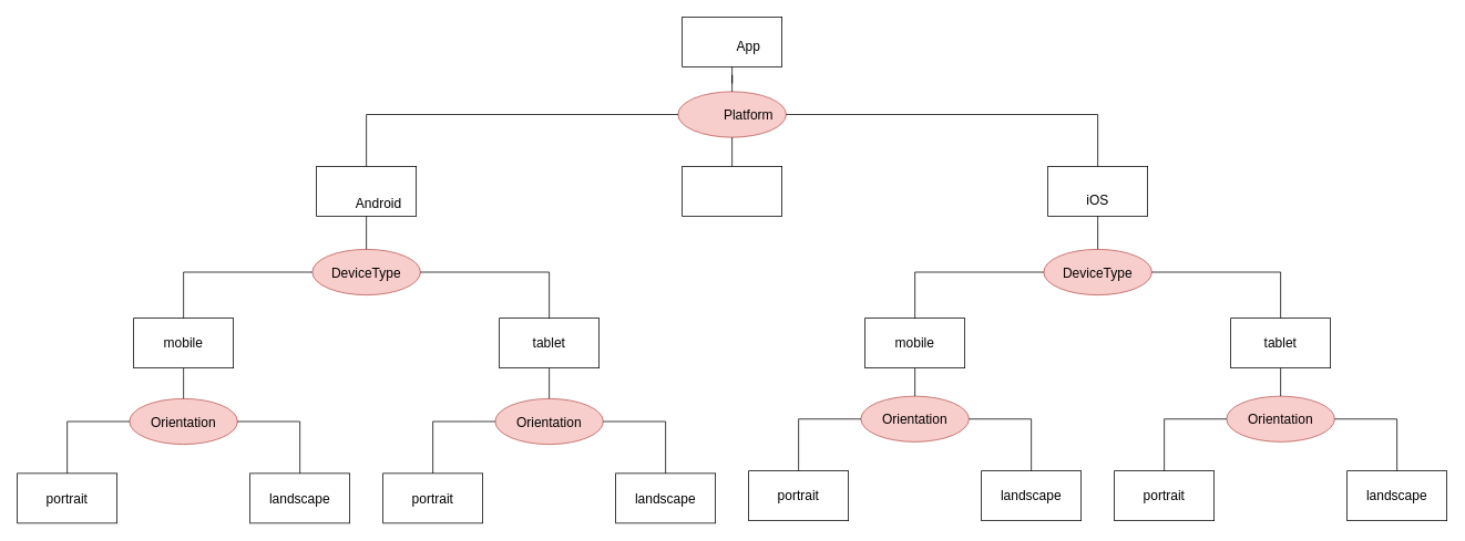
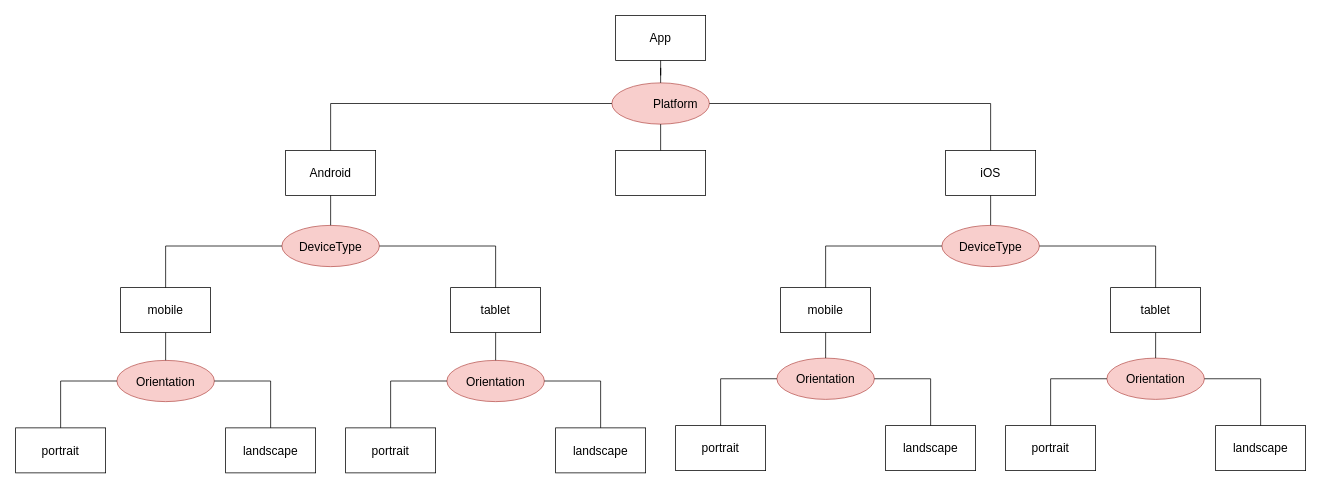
  <mxCell id="0" />
  <mxCell id="1" parent="0" />
  <mxCell id="2" value="" style="group" vertex="1" connectable="0" parent="1"><mxGeometry x="820" y="20" width="120" height="60" as="geometry" /></mxCell>
  <mxCell id="3" value="" style="rounded=0;whiteSpace=wrap;html=1;fontSize=16;" vertex="1" parent="2"><mxGeometry width="120" height="60" as="geometry" /></mxCell>
- <mxCell id="4" value="App" style="text;html=1;strokeColor=none;fillColor=none;align=center;verticalAlign=middle;whiteSpace=wrap;rounded=0;fontSize=16;" vertex="1" parent="2"><mxGeometry x="60" y="25" width="40" height="20" as="geometry" /></mxCell>
+ <mxCell id="4" value="App" style="text;html=1;strokeColor=none;fillColor=none;align=center;verticalAlign=middle;whiteSpace=wrap;rounded=0;fontSize=16;" vertex="1" parent="2"><mxGeometry x="40" y="20" width="40" height="20" as="geometry" /></mxCell>
  <mxCell id="5" value="" style="group" vertex="1" connectable="0" parent="1"><mxGeometry x="815" y="110" width="130" height="55" as="geometry" /></mxCell>
  <mxCell id="6" value="" style="ellipse;whiteSpace=wrap;html=1;fontSize=16;fillColor=#f8cecc;strokeColor=#b85450;" vertex="1" parent="5"><mxGeometry width="130" height="55" as="geometry" /></mxCell>
  <mxCell id="7" value="Platform" style="text;html=1;strokeColor=none;fillColor=none;align=center;verticalAlign=middle;whiteSpace=wrap;rounded=0;fontSize=16;" vertex="1" parent="5"><mxGeometry x="65" y="17.5" width="40" height="20" as="geometry" /></mxCell>
  <mxCell id="8" value="" style="group" vertex="1" connectable="0" parent="1"><mxGeometry x="820" y="200" width="120" height="60" as="geometry" /></mxCell>
  <mxCell id="9" value="" style="rounded=0;whiteSpace=wrap;html=1;fontSize=16;" vertex="1" parent="8"><mxGeometry width="120" height="60" as="geometry" /></mxCell>
  <mxCell id="10" value="" style="group" vertex="1" connectable="0" parent="1"><mxGeometry x="380" y="200" width="120" height="60" as="geometry" /></mxCell>
  <mxCell id="11" value="" style="rounded=0;whiteSpace=wrap;html=1;fontSize=16;" vertex="1" parent="10"><mxGeometry width="120" height="60" as="geometry" /></mxCell>
- <mxCell id="12" value="Android" style="text;html=1;strokeColor=none;fillColor=none;align=center;verticalAlign=middle;whiteSpace=wrap;rounded=0;fontSize=16;" vertex="1" parent="10"><mxGeometry x="55" y="35" width="40" height="20" as="geometry" /></mxCell>
+ <mxCell id="12" value="Android" style="text;html=1;strokeColor=none;fillColor=none;align=center;verticalAlign=middle;whiteSpace=wrap;rounded=0;fontSize=16;" vertex="1" parent="10"><mxGeometry x="40" y="20" width="40" height="20" as="geometry" /></mxCell>
  <mxCell id="13" value="" style="group" vertex="1" connectable="0" parent="1"><mxGeometry x="1260" y="200" width="120" height="60" as="geometry" /></mxCell>
  <mxCell id="14" value="" style="rounded=0;whiteSpace=wrap;html=1;fontSize=16;" vertex="1" parent="13"><mxGeometry width="120" height="60" as="geometry" /></mxCell>
- <mxCell id="15" value="iOS" style="text;html=1;strokeColor=none;fillColor=none;align=center;verticalAlign=middle;whiteSpace=wrap;rounded=0;fontSize=16;" vertex="1" parent="13"><mxGeometry x="40" y="30" width="40" height="20" as="geometry" /></mxCell>
+ <mxCell id="15" value="iOS" style="text;html=1;strokeColor=none;fillColor=none;align=center;verticalAlign=middle;whiteSpace=wrap;rounded=0;fontSize=16;" vertex="1" parent="13"><mxGeometry x="40" y="20" width="40" height="20" as="geometry" /></mxCell>
  <mxCell id="16" value="" style="group" vertex="1" connectable="0" parent="1"><mxGeometry x="375" y="300" width="130" height="55" as="geometry" /></mxCell>
  <mxCell id="17" value="" style="ellipse;whiteSpace=wrap;html=1;fontSize=16;fillColor=#f8cecc;strokeColor=#b85450;" vertex="1" parent="16"><mxGeometry width="130" height="55" as="geometry" /></mxCell>
  <mxCell id="18" value="DeviceType" style="text;html=1;strokeColor=none;fillColor=none;align=center;verticalAlign=middle;whiteSpace=wrap;rounded=0;fontSize=16;" vertex="1" parent="16"><mxGeometry x="45" y="17.5" width="40" height="20" as="geometry" /></mxCell>
  <mxCell id="19" value="" style="group" vertex="1" connectable="0" parent="1"><mxGeometry x="600" y="383" width="120" height="60" as="geometry" /></mxCell>
  <mxCell id="20" value="" style="rounded=0;whiteSpace=wrap;html=1;fontSize=16;" vertex="1" parent="19"><mxGeometry width="120" height="60" as="geometry" /></mxCell>
  <mxCell id="21" value="tablet" style="text;html=1;strokeColor=none;fillColor=none;align=center;verticalAlign=middle;whiteSpace=wrap;rounded=0;fontSize=16;" vertex="1" parent="19"><mxGeometry x="40" y="20" width="40" height="20" as="geometry" /></mxCell>
  <mxCell id="22" value="" style="group" vertex="1" connectable="0" parent="1"><mxGeometry x="160" y="383" width="120" height="60" as="geometry" /></mxCell>
  <mxCell id="23" value="" style="rounded=0;whiteSpace=wrap;html=1;fontSize=16;" vertex="1" parent="22"><mxGeometry width="120" height="60" as="geometry" /></mxCell>
  <mxCell id="24" value="mobile" style="text;html=1;strokeColor=none;fillColor=none;align=center;verticalAlign=middle;whiteSpace=wrap;rounded=0;fontSize=16;" vertex="1" parent="22"><mxGeometry x="40" y="20" width="40" height="20" as="geometry" /></mxCell>
  <mxCell id="25" value="" style="group" vertex="1" connectable="0" parent="1"><mxGeometry x="1255" y="300" width="130" height="55" as="geometry" /></mxCell>
  <mxCell id="26" value="" style="ellipse;whiteSpace=wrap;html=1;fontSize=16;fillColor=#f8cecc;strokeColor=#b85450;" vertex="1" parent="25"><mxGeometry width="130" height="55" as="geometry" /></mxCell>
  <mxCell id="27" value="DeviceType" style="text;html=1;strokeColor=none;fillColor=none;align=center;verticalAlign=middle;whiteSpace=wrap;rounded=0;fontSize=16;" vertex="1" parent="25"><mxGeometry x="45" y="17.5" width="40" height="20" as="geometry" /></mxCell>
  <mxCell id="28" value="" style="group" vertex="1" connectable="0" parent="1"><mxGeometry x="1480" y="383" width="120" height="60" as="geometry" /></mxCell>
  <mxCell id="29" value="" style="rounded=0;whiteSpace=wrap;html=1;fontSize=16;" vertex="1" parent="28"><mxGeometry width="120" height="60" as="geometry" /></mxCell>
  <mxCell id="30" value="tablet" style="text;html=1;strokeColor=none;fillColor=none;align=center;verticalAlign=middle;whiteSpace=wrap;rounded=0;fontSize=16;" vertex="1" parent="28"><mxGeometry x="40" y="20" width="40" height="20" as="geometry" /></mxCell>
  <mxCell id="31" value="" style="group" vertex="1" connectable="0" parent="1"><mxGeometry x="1040" y="383" width="120" height="60" as="geometry" /></mxCell>
  <mxCell id="32" value="" style="rounded=0;whiteSpace=wrap;html=1;fontSize=16;" vertex="1" parent="31"><mxGeometry width="120" height="60" as="geometry" /></mxCell>
  <mxCell id="33" value="mobile" style="text;html=1;strokeColor=none;fillColor=none;align=center;verticalAlign=middle;whiteSpace=wrap;rounded=0;fontSize=16;" vertex="1" parent="31"><mxGeometry x="40" y="20" width="40" height="20" as="geometry" /></mxCell>
  <mxCell id="34" style="edgeStyle=orthogonalEdgeStyle;rounded=0;orthogonalLoop=1;jettySize=auto;html=1;exitX=0.5;exitY=1;exitDx=0;exitDy=0;fontSize=16;endArrow=none;endFill=0;" edge="1" parent="1" source="3" target="6"><mxGeometry relative="1" as="geometry" /></mxCell>
  <mxCell id="35" style="edgeStyle=orthogonalEdgeStyle;rounded=0;orthogonalLoop=1;jettySize=auto;html=1;exitX=0;exitY=0.5;exitDx=0;exitDy=0;entryX=0.5;entryY=0;entryDx=0;entryDy=0;fontSize=16;endArrow=none;endFill=0;" edge="1" parent="1" source="6" target="11"><mxGeometry relative="1" as="geometry" /></mxCell>
  <mxCell id="36" style="edgeStyle=orthogonalEdgeStyle;rounded=0;orthogonalLoop=1;jettySize=auto;html=1;exitX=0.5;exitY=1;exitDx=0;exitDy=0;entryX=0.5;entryY=0;entryDx=0;entryDy=0;fontSize=16;endArrow=none;endFill=0;" edge="1" parent="1" source="6" target="9"><mxGeometry relative="1" as="geometry" /></mxCell>
  <mxCell id="37" style="edgeStyle=orthogonalEdgeStyle;rounded=0;orthogonalLoop=1;jettySize=auto;html=1;exitX=1;exitY=0.5;exitDx=0;exitDy=0;entryX=0.5;entryY=0;entryDx=0;entryDy=0;fontSize=16;endArrow=none;endFill=0;" edge="1" parent="1" source="6" target="14"><mxGeometry relative="1" as="geometry" /></mxCell>
  <mxCell id="38" style="edgeStyle=orthogonalEdgeStyle;rounded=0;orthogonalLoop=1;jettySize=auto;html=1;exitX=0.5;exitY=1;exitDx=0;exitDy=0;entryX=0.5;entryY=0;entryDx=0;entryDy=0;fontSize=16;endArrow=none;endFill=0;" edge="1" parent="1" source="11" target="17"><mxGeometry relative="1" as="geometry" /></mxCell>
  <mxCell id="39" style="edgeStyle=orthogonalEdgeStyle;rounded=0;orthogonalLoop=1;jettySize=auto;html=1;exitX=0;exitY=0.5;exitDx=0;exitDy=0;entryX=0.5;entryY=0;entryDx=0;entryDy=0;fontSize=16;endArrow=none;endFill=0;" edge="1" parent="1" source="17" target="23"><mxGeometry relative="1" as="geometry" /></mxCell>
  <mxCell id="40" style="edgeStyle=orthogonalEdgeStyle;rounded=0;orthogonalLoop=1;jettySize=auto;html=1;exitX=1;exitY=0.5;exitDx=0;exitDy=0;entryX=0.5;entryY=0;entryDx=0;entryDy=0;fontSize=16;endArrow=none;endFill=0;" edge="1" parent="1" source="17" target="20"><mxGeometry relative="1" as="geometry" /></mxCell>
  <mxCell id="41" style="edgeStyle=orthogonalEdgeStyle;rounded=0;orthogonalLoop=1;jettySize=auto;html=1;exitX=0;exitY=0.5;exitDx=0;exitDy=0;entryX=0.5;entryY=0;entryDx=0;entryDy=0;fontSize=16;endArrow=none;endFill=0;" edge="1" parent="1" source="26" target="32"><mxGeometry relative="1" as="geometry" /></mxCell>
  <mxCell id="42" style="edgeStyle=orthogonalEdgeStyle;rounded=0;orthogonalLoop=1;jettySize=auto;html=1;exitX=1;exitY=0.5;exitDx=0;exitDy=0;entryX=0.5;entryY=0;entryDx=0;entryDy=0;fontSize=16;endArrow=none;endFill=0;" edge="1" parent="1" source="26" target="29"><mxGeometry relative="1" as="geometry" /></mxCell>
  <mxCell id="43" style="edgeStyle=orthogonalEdgeStyle;rounded=0;orthogonalLoop=1;jettySize=auto;html=1;exitX=0.5;exitY=1;exitDx=0;exitDy=0;entryX=0.5;entryY=0;entryDx=0;entryDy=0;fontSize=16;endArrow=none;endFill=0;" edge="1" parent="1" source="14" target="26"><mxGeometry relative="1" as="geometry" /></mxCell>
  <mxCell id="44" value="" style="group" vertex="1" connectable="0" parent="1"><mxGeometry x="155" y="480" width="130" height="55" as="geometry" /></mxCell>
  <mxCell id="45" value="" style="ellipse;whiteSpace=wrap;html=1;fontSize=16;fillColor=#f8cecc;strokeColor=#b85450;" vertex="1" parent="44"><mxGeometry width="130" height="55" as="geometry" /></mxCell>
  <mxCell id="46" value="Orientation" style="text;html=1;strokeColor=none;fillColor=none;align=center;verticalAlign=middle;whiteSpace=wrap;rounded=0;fontSize=16;" vertex="1" parent="44"><mxGeometry x="45" y="17.5" width="40" height="20" as="geometry" /></mxCell>
  <mxCell id="47" value="" style="group" vertex="1" connectable="0" parent="1"><mxGeometry x="20" y="570" width="120" height="60" as="geometry" /></mxCell>
  <mxCell id="48" value="" style="rounded=0;whiteSpace=wrap;html=1;fontSize=16;" vertex="1" parent="47"><mxGeometry width="120" height="60" as="geometry" /></mxCell>
  <mxCell id="49" value="portrait" style="text;html=1;strokeColor=none;fillColor=none;align=center;verticalAlign=middle;whiteSpace=wrap;rounded=0;fontSize=16;" vertex="1" parent="47"><mxGeometry x="40" y="20" width="40" height="20" as="geometry" /></mxCell>
  <mxCell id="50" value="" style="group" vertex="1" connectable="0" parent="1"><mxGeometry x="300" y="570" width="120" height="60" as="geometry" /></mxCell>
  <mxCell id="51" value="" style="rounded=0;whiteSpace=wrap;html=1;fontSize=16;" vertex="1" parent="50"><mxGeometry width="120" height="60" as="geometry" /></mxCell>
  <mxCell id="52" value="landscape" style="text;html=1;strokeColor=none;fillColor=none;align=center;verticalAlign=middle;whiteSpace=wrap;rounded=0;fontSize=16;" vertex="1" parent="50"><mxGeometry x="40" y="20" width="40" height="20" as="geometry" /></mxCell>
  <mxCell id="53" style="edgeStyle=orthogonalEdgeStyle;rounded=0;orthogonalLoop=1;jettySize=auto;html=1;exitX=0;exitY=0.5;exitDx=0;exitDy=0;entryX=0.5;entryY=0;entryDx=0;entryDy=0;fontSize=16;endArrow=none;endFill=0;" edge="1" parent="1" source="45" target="48"><mxGeometry relative="1" as="geometry" /></mxCell>
  <mxCell id="54" style="edgeStyle=orthogonalEdgeStyle;rounded=0;orthogonalLoop=1;jettySize=auto;html=1;exitX=1;exitY=0.5;exitDx=0;exitDy=0;entryX=0.5;entryY=0;entryDx=0;entryDy=0;fontSize=16;endArrow=none;endFill=0;" edge="1" parent="1" source="45" target="51"><mxGeometry relative="1" as="geometry" /></mxCell>
  <mxCell id="55" style="edgeStyle=orthogonalEdgeStyle;rounded=0;orthogonalLoop=1;jettySize=auto;html=1;exitX=0.5;exitY=1;exitDx=0;exitDy=0;entryX=0.5;entryY=0;entryDx=0;entryDy=0;fontSize=16;endArrow=none;endFill=0;" edge="1" parent="1" source="23" target="45"><mxGeometry relative="1" as="geometry" /></mxCell>
  <mxCell id="56" value="" style="group" vertex="1" connectable="0" parent="1"><mxGeometry x="595" y="480" width="130" height="55" as="geometry" /></mxCell>
  <mxCell id="57" value="" style="ellipse;whiteSpace=wrap;html=1;fontSize=16;fillColor=#f8cecc;strokeColor=#b85450;" vertex="1" parent="56"><mxGeometry width="130" height="55" as="geometry" /></mxCell>
  <mxCell id="58" value="Orientation" style="text;html=1;strokeColor=none;fillColor=none;align=center;verticalAlign=middle;whiteSpace=wrap;rounded=0;fontSize=16;" vertex="1" parent="56"><mxGeometry x="45" y="17.5" width="40" height="20" as="geometry" /></mxCell>
  <mxCell id="59" value="" style="group" vertex="1" connectable="0" parent="1"><mxGeometry y="570" width="120" height="60" as="geometry" x="460" /></mxCell>
  <mxCell id="60" value="" style="rounded=0;whiteSpace=wrap;html=1;fontSize=16;" vertex="1" parent="59"><mxGeometry width="120" height="60" as="geometry" /></mxCell>
  <mxCell id="61" value="portrait" style="text;html=1;strokeColor=none;fillColor=none;align=center;verticalAlign=middle;whiteSpace=wrap;rounded=0;fontSize=16;" vertex="1" parent="59"><mxGeometry x="40" y="20" width="40" height="20" as="geometry" /></mxCell>
  <mxCell id="62" value="" style="group" vertex="1" connectable="0" parent="1"><mxGeometry x="740" y="570" width="120" height="60" as="geometry" /></mxCell>
  <mxCell id="63" value="" style="rounded=0;whiteSpace=wrap;html=1;fontSize=16;" vertex="1" parent="62"><mxGeometry width="120" height="60" as="geometry" /></mxCell>
  <mxCell id="64" value="landscape" style="text;html=1;strokeColor=none;fillColor=none;align=center;verticalAlign=middle;whiteSpace=wrap;rounded=0;fontSize=16;" vertex="1" parent="62"><mxGeometry x="40" y="20" width="40" height="20" as="geometry" /></mxCell>
  <mxCell id="65" style="edgeStyle=orthogonalEdgeStyle;rounded=0;orthogonalLoop=1;jettySize=auto;html=1;exitX=0;exitY=0.5;exitDx=0;exitDy=0;entryX=0.5;entryY=0;entryDx=0;entryDy=0;fontSize=16;endArrow=none;endFill=0;" edge="1" parent="1" source="57" target="60"><mxGeometry relative="1" as="geometry" /></mxCell>
  <mxCell id="66" style="edgeStyle=orthogonalEdgeStyle;rounded=0;orthogonalLoop=1;jettySize=auto;html=1;exitX=1;exitY=0.5;exitDx=0;exitDy=0;entryX=0.5;entryY=0;entryDx=0;entryDy=0;fontSize=16;endArrow=none;endFill=0;" edge="1" parent="1" source="57" target="63"><mxGeometry relative="1" as="geometry" /></mxCell>
  <mxCell id="67" style="edgeStyle=orthogonalEdgeStyle;rounded=0;orthogonalLoop=1;jettySize=auto;html=1;exitX=0.5;exitY=1;exitDx=0;exitDy=0;entryX=0.5;entryY=0;entryDx=0;entryDy=0;fontSize=16;endArrow=none;endFill=0;" edge="1" parent="1" source="20" target="57"><mxGeometry relative="1" as="geometry" /></mxCell>
  <mxCell id="68" value="" style="group" vertex="1" connectable="0" parent="1"><mxGeometry x="1035" y="477" width="130" height="55" as="geometry" /></mxCell>
  <mxCell id="69" value="" style="ellipse;whiteSpace=wrap;html=1;fontSize=16;fillColor=#f8cecc;strokeColor=#b85450;" vertex="1" parent="68"><mxGeometry width="130" height="55" as="geometry" /></mxCell>
  <mxCell id="70" value="Orientation" style="text;html=1;strokeColor=none;fillColor=none;align=center;verticalAlign=middle;whiteSpace=wrap;rounded=0;fontSize=16;" vertex="1" parent="68"><mxGeometry x="45" y="17.5" width="40" height="20" as="geometry" /></mxCell>
  <mxCell id="71" value="" style="group" vertex="1" connectable="0" parent="1"><mxGeometry x="900" y="567" width="120" height="60" as="geometry" /></mxCell>
  <mxCell id="72" value="" style="rounded=0;whiteSpace=wrap;html=1;fontSize=16;" vertex="1" parent="71"><mxGeometry width="120" height="60" as="geometry" /></mxCell>
  <mxCell id="73" value="portrait" style="text;html=1;strokeColor=none;fillColor=none;align=center;verticalAlign=middle;whiteSpace=wrap;rounded=0;fontSize=16;" vertex="1" parent="71"><mxGeometry x="40" y="20" width="40" height="20" as="geometry" /></mxCell>
  <mxCell id="74" value="" style="group" vertex="1" connectable="0" parent="1"><mxGeometry x="1180" y="567" width="120" height="60" as="geometry" /></mxCell>
  <mxCell id="75" value="" style="rounded=0;whiteSpace=wrap;html=1;fontSize=16;" vertex="1" parent="74"><mxGeometry width="120" height="60" as="geometry" /></mxCell>
  <mxCell id="76" value="landscape" style="text;html=1;strokeColor=none;fillColor=none;align=center;verticalAlign=middle;whiteSpace=wrap;rounded=0;fontSize=16;" vertex="1" parent="74"><mxGeometry x="40" y="20" width="40" height="20" as="geometry" /></mxCell>
  <mxCell id="77" style="edgeStyle=orthogonalEdgeStyle;rounded=0;orthogonalLoop=1;jettySize=auto;html=1;exitX=0;exitY=0.5;exitDx=0;exitDy=0;entryX=0.5;entryY=0;entryDx=0;entryDy=0;fontSize=16;endArrow=none;endFill=0;" edge="1" parent="1" source="69" target="72"><mxGeometry relative="1" as="geometry" /></mxCell>
  <mxCell id="78" style="edgeStyle=orthogonalEdgeStyle;rounded=0;orthogonalLoop=1;jettySize=auto;html=1;exitX=1;exitY=0.5;exitDx=0;exitDy=0;entryX=0.5;entryY=0;entryDx=0;entryDy=0;fontSize=16;endArrow=none;endFill=0;" edge="1" parent="1" source="69" target="75"><mxGeometry relative="1" as="geometry" /></mxCell>
  <mxCell id="79" style="edgeStyle=orthogonalEdgeStyle;rounded=0;orthogonalLoop=1;jettySize=auto;html=1;exitX=0.5;exitY=1;exitDx=0;exitDy=0;entryX=0.5;entryY=0;entryDx=0;entryDy=0;fontSize=16;endArrow=none;endFill=0;" edge="1" parent="1" source="32" target="69"><mxGeometry relative="1" as="geometry" /></mxCell>
  <mxCell id="80" value="" style="group" vertex="1" connectable="0" parent="1"><mxGeometry x="1475" y="477" width="130" height="55" as="geometry" /></mxCell>
  <mxCell id="81" value="" style="ellipse;whiteSpace=wrap;html=1;fontSize=16;fillColor=#f8cecc;strokeColor=#b85450;" vertex="1" parent="80"><mxGeometry width="130" height="55" as="geometry" /></mxCell>
  <mxCell id="82" value="Orientation" style="text;html=1;strokeColor=none;fillColor=none;align=center;verticalAlign=middle;whiteSpace=wrap;rounded=0;fontSize=16;" vertex="1" parent="80"><mxGeometry x="45" y="17.5" width="40" height="20" as="geometry" /></mxCell>
  <mxCell id="83" value="" style="group" vertex="1" connectable="0" parent="1"><mxGeometry x="1340" y="567" width="120" height="60" as="geometry" /></mxCell>
  <mxCell id="84" value="" style="rounded=0;whiteSpace=wrap;html=1;fontSize=16;" vertex="1" parent="83"><mxGeometry width="120" height="60" as="geometry" /></mxCell>
  <mxCell id="85" value="portrait" style="text;html=1;strokeColor=none;fillColor=none;align=center;verticalAlign=middle;whiteSpace=wrap;rounded=0;fontSize=16;" vertex="1" parent="83"><mxGeometry x="40" y="20" width="40" height="20" as="geometry" /></mxCell>
  <mxCell id="86" value="" style="group" vertex="1" connectable="0" parent="1"><mxGeometry x="1620" y="567" width="120" height="60" as="geometry" /></mxCell>
  <mxCell id="87" value="" style="rounded=0;whiteSpace=wrap;html=1;fontSize=16;" vertex="1" parent="86"><mxGeometry width="120" height="60" as="geometry" /></mxCell>
  <mxCell id="88" value="landscape" style="text;html=1;strokeColor=none;fillColor=none;align=center;verticalAlign=middle;whiteSpace=wrap;rounded=0;fontSize=16;" vertex="1" parent="86"><mxGeometry x="40" y="20" width="40" height="20" as="geometry" /></mxCell>
  <mxCell id="89" style="edgeStyle=orthogonalEdgeStyle;rounded=0;orthogonalLoop=1;jettySize=auto;html=1;exitX=0;exitY=0.5;exitDx=0;exitDy=0;entryX=0.5;entryY=0;entryDx=0;entryDy=0;fontSize=16;endArrow=none;endFill=0;" edge="1" parent="1" source="81" target="84"><mxGeometry relative="1" as="geometry" /></mxCell>
  <mxCell id="90" style="edgeStyle=orthogonalEdgeStyle;rounded=0;orthogonalLoop=1;jettySize=auto;html=1;exitX=1;exitY=0.5;exitDx=0;exitDy=0;entryX=0.5;entryY=0;entryDx=0;entryDy=0;fontSize=16;endArrow=none;endFill=0;" edge="1" parent="1" source="81" target="87"><mxGeometry relative="1" as="geometry" /></mxCell>
  <mxCell id="91" style="edgeStyle=orthogonalEdgeStyle;rounded=0;orthogonalLoop=1;jettySize=auto;html=1;exitX=0.5;exitY=1;exitDx=0;exitDy=0;entryX=0.5;entryY=0;entryDx=0;entryDy=0;fontSize=16;endArrow=none;endFill=0;" edge="1" parent="1" source="29" target="81"><mxGeometry relative="1" as="geometry" /></mxCell>
